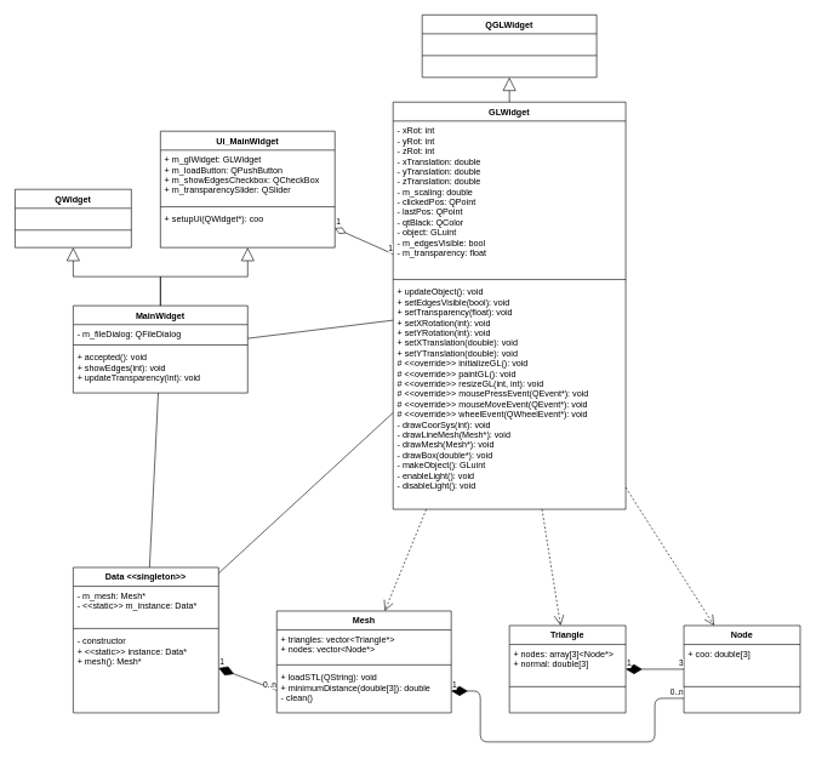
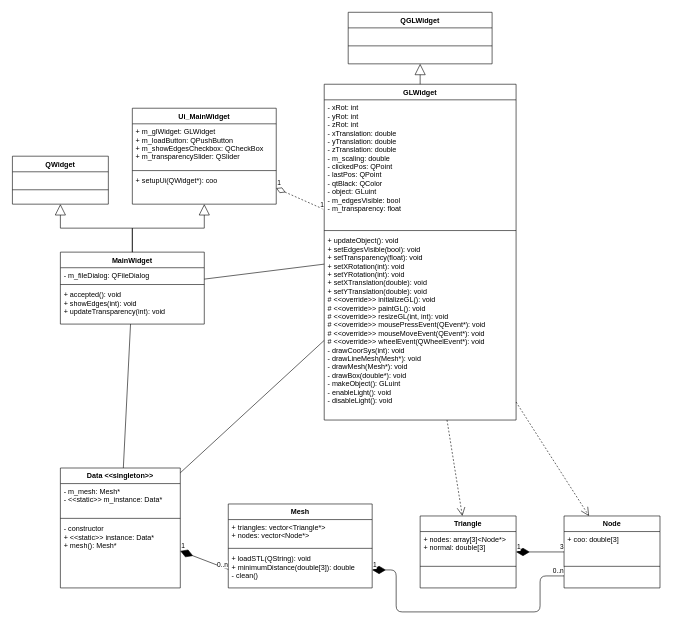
  <mxCell id="0" />
  <mxCell id="1" parent="0" />
  <mxCell id="2" value="Mesh" style="swimlane;fontStyle=1;align=center;verticalAlign=top;childLayout=stackLayout;horizontal=1;startSize=26;horizontalStack=0;resizeParent=1;resizeParentMax=0;resizeLast=0;collapsible=1;marginBottom=0;" parent="1" vertex="1"><mxGeometry x="380" y="840" width="240" height="140" as="geometry" /></mxCell>
  <mxCell id="3" value="+ triangles: vector&lt;Triangle*&gt;&#10;+ nodes: vector&lt;Node*&gt;" style="text;strokeColor=none;fillColor=none;align=left;verticalAlign=top;spacingLeft=4;spacingRight=4;overflow=hidden;rotatable=0;points=[[0,0.5],[1,0.5]];portConstraint=eastwest;" parent="2" vertex="1"><mxGeometry y="26" width="240" height="44" as="geometry" /></mxCell>
  <mxCell id="4" value="" style="line;strokeWidth=1;fillColor=none;align=left;verticalAlign=middle;spacingTop=-1;spacingLeft=3;spacingRight=3;rotatable=0;labelPosition=right;points=[];portConstraint=eastwest;" parent="2" vertex="1"><mxGeometry y="70" width="240" height="8" as="geometry" /></mxCell>
  <mxCell id="5" value="+ loadSTL(QString): void&#10;+ minimumDistance(double[3]): double&#10;- clean()" style="text;strokeColor=none;fillColor=none;align=left;verticalAlign=top;spacingLeft=4;spacingRight=4;overflow=hidden;rotatable=0;points=[[0,0.5],[1,0.5]];portConstraint=eastwest;" parent="2" vertex="1"><mxGeometry y="78" width="240" height="62" as="geometry" /></mxCell>
  <mxCell id="6" value="Triangle" style="swimlane;fontStyle=1;align=center;verticalAlign=top;childLayout=stackLayout;horizontal=1;startSize=26;horizontalStack=0;resizeParent=1;resizeParentMax=0;resizeLast=0;collapsible=1;marginBottom=0;" parent="1" vertex="1"><mxGeometry x="700" y="860" width="160" height="120" as="geometry" /></mxCell>
  <mxCell id="7" value="+ nodes: array[3]&lt;Node*&gt;&#10;+ normal: double[3]" style="text;strokeColor=none;fillColor=none;align=left;verticalAlign=top;spacingLeft=4;spacingRight=4;overflow=hidden;rotatable=0;points=[[0,0.5],[1,0.5]];portConstraint=eastwest;" parent="6" vertex="1"><mxGeometry y="26" width="160" height="54" as="geometry" /></mxCell>
  <mxCell id="8" value="" style="line;strokeWidth=1;fillColor=none;align=left;verticalAlign=middle;spacingTop=-1;spacingLeft=3;spacingRight=3;rotatable=0;labelPosition=right;points=[];portConstraint=eastwest;" parent="6" vertex="1"><mxGeometry y="80" width="160" height="8" as="geometry" /></mxCell>
  <mxCell id="9" value=" " style="text;strokeColor=none;fillColor=none;align=left;verticalAlign=top;spacingLeft=4;spacingRight=4;overflow=hidden;rotatable=0;points=[[0,0.5],[1,0.5]];portConstraint=eastwest;" parent="6" vertex="1"><mxGeometry y="88" width="160" height="32" as="geometry" /></mxCell>
  <mxCell id="10" value="Node" style="swimlane;fontStyle=1;align=center;verticalAlign=top;childLayout=stackLayout;horizontal=1;startSize=26;horizontalStack=0;resizeParent=1;resizeParentMax=0;resizeLast=0;collapsible=1;marginBottom=0;" parent="1" vertex="1"><mxGeometry x="940" y="860" width="160" height="120" as="geometry" /></mxCell>
  <mxCell id="11" value="+ coo: double[3]" style="text;strokeColor=none;fillColor=none;align=left;verticalAlign=top;spacingLeft=4;spacingRight=4;overflow=hidden;rotatable=0;points=[[0,0.5],[1,0.5]];portConstraint=eastwest;" parent="10" vertex="1"><mxGeometry y="26" width="160" height="54" as="geometry" /></mxCell>
  <mxCell id="12" value="" style="line;strokeWidth=1;fillColor=none;align=left;verticalAlign=middle;spacingTop=-1;spacingLeft=3;spacingRight=3;rotatable=0;labelPosition=right;points=[];portConstraint=eastwest;" parent="10" vertex="1"><mxGeometry y="80" width="160" height="8" as="geometry" /></mxCell>
  <mxCell id="13" value=" " style="text;strokeColor=none;fillColor=none;align=left;verticalAlign=top;spacingLeft=4;spacingRight=4;overflow=hidden;rotatable=0;points=[[0,0.5],[1,0.5]];portConstraint=eastwest;" parent="10" vertex="1"><mxGeometry y="88" width="160" height="32" as="geometry" /></mxCell>
  <mxCell id="14" value="Data &lt;&lt;singleton&gt;&gt;" style="swimlane;fontStyle=1;align=center;verticalAlign=top;childLayout=stackLayout;horizontal=1;startSize=26;horizontalStack=0;resizeParent=1;resizeParentMax=0;resizeLast=0;collapsible=1;marginBottom=0;" parent="1" vertex="1"><mxGeometry x="100" y="780" width="200" height="200" as="geometry" /></mxCell>
  <mxCell id="15" value="- m_mesh: Mesh*&#10;- &lt;&lt;static&gt;&gt; m_instance: Data*&#10;" style="text;strokeColor=none;fillColor=none;align=left;verticalAlign=top;spacingLeft=4;spacingRight=4;overflow=hidden;rotatable=0;points=[[0,0.5],[1,0.5]];portConstraint=eastwest;" parent="14" vertex="1"><mxGeometry y="26" width="200" height="54" as="geometry" /></mxCell>
  <mxCell id="16" value="" style="line;strokeWidth=1;fillColor=none;align=left;verticalAlign=middle;spacingTop=-1;spacingLeft=3;spacingRight=3;rotatable=0;labelPosition=right;points=[];portConstraint=eastwest;" parent="14" vertex="1"><mxGeometry y="80" width="200" height="8" as="geometry" /></mxCell>
  <mxCell id="17" value="- constructor&#10;+ &lt;&lt;static&gt;&gt; instance: Data*&#10;+ mesh(): Mesh*" style="text;strokeColor=none;fillColor=none;align=left;verticalAlign=top;spacingLeft=4;spacingRight=4;overflow=hidden;rotatable=0;points=[[0,0.5],[1,0.5]];portConstraint=eastwest;" parent="14" vertex="1"><mxGeometry y="88" width="200" height="112" as="geometry" /></mxCell>
  <mxCell id="18" value="GLWidget" style="swimlane;fontStyle=1;align=center;verticalAlign=top;childLayout=stackLayout;horizontal=1;startSize=26;horizontalStack=0;resizeParent=1;resizeParentMax=0;resizeLast=0;collapsible=1;marginBottom=0;" parent="1" vertex="1"><mxGeometry x="540" y="140" width="320" height="560" as="geometry" /></mxCell>
  <mxCell id="19" value="- xRot: int&#10;- yRot: int&#10;- zRot: int&#10;- xTranslation: double&#10;- yTranslation: double&#10;- zTranslation: double&#10;- m_scaling: double&#10;- clickedPos: QPoint&#10;- lastPos: QPoint&#10;- qtBlack: QColor&#10;- object: GLuint&#10;- m_edgesVisible: bool&#10;- m_transparency: float&#10;" style="text;strokeColor=none;fillColor=none;align=left;verticalAlign=top;spacingLeft=4;spacingRight=4;overflow=hidden;rotatable=0;points=[[0,0.5],[1,0.5]];portConstraint=eastwest;" parent="18" vertex="1"><mxGeometry y="26" width="320" height="214" as="geometry" /></mxCell>
  <mxCell id="20" value="" style="line;strokeWidth=1;fillColor=none;align=left;verticalAlign=middle;spacingTop=-1;spacingLeft=3;spacingRight=3;rotatable=0;labelPosition=right;points=[];portConstraint=eastwest;" parent="18" vertex="1"><mxGeometry y="240" width="320" height="8" as="geometry" /></mxCell>
  <mxCell id="21" value="+ updateObject(): void&#10;+ setEdgesVisible(bool): void&#10;+ setTransparency(float): void&#10;+ setXRotation(int): void&#10;+ setYRotation(int): void&#10;+ setXTranslation(double): void&#10;+ setYTranslation(double): void&#10;# &lt;&lt;override&gt;&gt; initializeGL(): void&#10;# &lt;&lt;override&gt;&gt; paintGL(): void&#10;# &lt;&lt;override&gt;&gt; resizeGL(int, int): void&#10;# &lt;&lt;override&gt;&gt; mousePressEvent(QEvent*): void&#10;# &lt;&lt;override&gt;&gt; mouseMoveEvent(QEvent*): void&#10;# &lt;&lt;override&gt;&gt; wheelEvent(QWheelEvent*): void&#10;- drawCoorSys(int): void&#10;- drawLineMesh(Mesh*): void&#10;- drawMesh(Mesh*): void&#10;- drawBox(double*): void&#10;- makeObject(): GLuint&#10;- enableLight(): void&#10;- disableLight(): void" style="text;strokeColor=none;fillColor=none;align=left;verticalAlign=top;spacingLeft=4;spacingRight=4;overflow=hidden;rotatable=0;points=[[0,0.5],[1,0.5]];portConstraint=eastwest;" parent="18" vertex="1"><mxGeometry y="248" width="320" height="312" as="geometry" /></mxCell>
  <mxCell id="22" value="MainWidget" style="swimlane;fontStyle=1;align=center;verticalAlign=top;childLayout=stackLayout;horizontal=1;startSize=26;horizontalStack=0;resizeParent=1;resizeParentMax=0;resizeLast=0;collapsible=1;marginBottom=0;" parent="1" vertex="1"><mxGeometry x="100" y="420" width="240" height="120" as="geometry" /></mxCell>
  <mxCell id="23" value="- m_fileDialog: QFileDialog" style="text;strokeColor=none;fillColor=none;align=left;verticalAlign=top;spacingLeft=4;spacingRight=4;overflow=hidden;rotatable=0;points=[[0,0.5],[1,0.5]];portConstraint=eastwest;" parent="22" vertex="1"><mxGeometry y="26" width="240" height="24" as="geometry" /></mxCell>
  <mxCell id="24" value="" style="line;strokeWidth=1;fillColor=none;align=left;verticalAlign=middle;spacingTop=-1;spacingLeft=3;spacingRight=3;rotatable=0;labelPosition=right;points=[];portConstraint=eastwest;" parent="22" vertex="1"><mxGeometry y="50" width="240" height="8" as="geometry" /></mxCell>
  <mxCell id="25" value="+ accepted(): void&#10;+ showEdges(int): void&#10;+ updateTransparency(int): void" style="text;strokeColor=none;fillColor=none;align=left;verticalAlign=top;spacingLeft=4;spacingRight=4;overflow=hidden;rotatable=0;points=[[0,0.5],[1,0.5]];portConstraint=eastwest;" parent="22" vertex="1"><mxGeometry y="58" width="240" height="62" as="geometry" /></mxCell>
  <mxCell id="26" value="Ui_MainWidget" style="swimlane;fontStyle=1;align=center;verticalAlign=top;childLayout=stackLayout;horizontal=1;startSize=26;horizontalStack=0;resizeParent=1;resizeParentMax=0;resizeLast=0;collapsible=1;marginBottom=0;" parent="1" vertex="1"><mxGeometry x="220" y="180" width="240" height="160" as="geometry" /></mxCell>
  <mxCell id="27" value="+ m_glWidget: GLWidget&#10;+ m_loadButton: QPushButton&#10;+ m_showEdgesCheckbox: QCheckBox&#10;+ m_transparencySlider: QSlider" style="text;strokeColor=none;fillColor=none;align=left;verticalAlign=top;spacingLeft=4;spacingRight=4;overflow=hidden;rotatable=0;points=[[0,0.5],[1,0.5]];portConstraint=eastwest;" parent="26" vertex="1"><mxGeometry y="26" width="240" height="74" as="geometry" /></mxCell>
  <mxCell id="28" value="" style="line;strokeWidth=1;fillColor=none;align=left;verticalAlign=middle;spacingTop=-1;spacingLeft=3;spacingRight=3;rotatable=0;labelPosition=right;points=[];portConstraint=eastwest;" parent="26" vertex="1"><mxGeometry y="100" width="240" height="8" as="geometry" /></mxCell>
  <mxCell id="29" value="+ setupUi(QWidget*): coo" style="text;strokeColor=none;fillColor=none;align=left;verticalAlign=top;spacingLeft=4;spacingRight=4;overflow=hidden;rotatable=0;points=[[0,0.5],[1,0.5]];portConstraint=eastwest;" parent="26" vertex="1"><mxGeometry y="108" width="240" height="52" as="geometry" /></mxCell>
  <mxCell id="30" value="" style="endArrow=block;endSize=16;endFill=0;html=1;" parent="1" source="18" target="49" edge="1"><mxGeometry width="160" relative="1" as="geometry"><mxPoint x="680" y="140" as="sourcePoint" /><mxPoint x="590" y="60" as="targetPoint" /></mxGeometry></mxCell>
  <mxCell id="31" value="" style="endArrow=block;endSize=16;endFill=0;html=1;exitX=0.5;exitY=0;exitDx=0;exitDy=0;edgeStyle=elbowEdgeStyle;elbow=vertical;rounded=0;" parent="1" source="22" target="26" edge="1"><mxGeometry width="160" relative="1" as="geometry"><mxPoint x="-46" y="540" as="sourcePoint" /><mxPoint x="114" y="540" as="targetPoint" /><Array as="points"><mxPoint x="100" y="380" /><mxPoint x="130" y="380" /><mxPoint x="100" y="370" /><mxPoint x="160" y="380" /><mxPoint x="100" y="370" /><mxPoint x="140" y="380" /><mxPoint x="70" y="340" /></Array></mxGeometry></mxCell>
  <mxCell id="32" value="QWidget" style="swimlane;fontStyle=1;align=center;verticalAlign=top;childLayout=stackLayout;horizontal=1;startSize=26;horizontalStack=0;resizeParent=1;resizeParentMax=0;resizeLast=0;collapsible=1;marginBottom=0;" parent="1" vertex="1"><mxGeometry x="20" y="260" width="160" height="80" as="geometry" /></mxCell>
  <mxCell id="33" value=" " style="text;strokeColor=none;fillColor=none;align=left;verticalAlign=top;spacingLeft=4;spacingRight=4;overflow=hidden;rotatable=0;points=[[0,0.5],[1,0.5]];portConstraint=eastwest;" parent="32" vertex="1"><mxGeometry y="26" width="160" height="26" as="geometry" /></mxCell>
  <mxCell id="34" value="" style="line;strokeWidth=1;fillColor=none;align=left;verticalAlign=middle;spacingTop=-1;spacingLeft=3;spacingRight=3;rotatable=0;labelPosition=right;points=[];portConstraint=eastwest;" parent="32" vertex="1"><mxGeometry y="52" width="160" height="8" as="geometry" /></mxCell>
  <mxCell id="35" value=" " style="text;strokeColor=none;fillColor=none;align=left;verticalAlign=top;spacingLeft=4;spacingRight=4;overflow=hidden;rotatable=0;points=[[0,0.5],[1,0.5]];portConstraint=eastwest;" parent="32" vertex="1"><mxGeometry y="60" width="160" height="20" as="geometry" /></mxCell>
  <mxCell id="36" value="" style="endArrow=block;endSize=16;endFill=0;html=1;exitX=0.5;exitY=0;exitDx=0;exitDy=0;edgeStyle=elbowEdgeStyle;elbow=vertical;rounded=0;" parent="1" source="22" target="32" edge="1"><mxGeometry width="160" relative="1" as="geometry"><mxPoint x="120" y="360" as="sourcePoint" /><mxPoint x="280" y="360" as="targetPoint" /><Array as="points"><mxPoint x="300" y="380" /><mxPoint x="250" y="380" /><mxPoint x="230" y="380" /><mxPoint x="160" y="340" /><mxPoint x="210" y="320" /></Array></mxGeometry></mxCell>
- <mxCell id="37" value="" style="endArrow=none;html=1;endSize=12;startArrow=diamondThin;startSize=14;startFill=0;endFill=0;" parent="1" source="26" target="18" edge="1"><mxGeometry relative="1" as="geometry"><mxPoint x="470" y="280" as="sourcePoint" /><mxPoint x="600" y="360" as="targetPoint" /></mxGeometry></mxCell>
+ <mxCell id="37" value="" style="endArrow=none;html=1;endSize=12;startArrow=diamondThin;startSize=14;startFill=0;endFill=0;dashed=1;" parent="1" source="26" target="18" edge="1"><mxGeometry relative="1" as="geometry"><mxPoint x="470" y="280" as="sourcePoint" /><mxPoint x="600" y="360" as="targetPoint" /></mxGeometry></mxCell>
  <mxCell id="38" value="1" style="edgeLabel;resizable=0;html=1;align=left;verticalAlign=bottom;labelPosition=right;verticalLabelPosition=top;" parent="37" connectable="0" vertex="1"><mxGeometry x="-1" relative="1" as="geometry" /></mxCell>
  <mxCell id="39" value="1" style="edgeLabel;resizable=0;html=1;align=right;verticalAlign=bottom;labelPosition=left;verticalLabelPosition=top;" parent="37" connectable="0" vertex="1"><mxGeometry x="1" relative="1" as="geometry" /></mxCell>
  <mxCell id="40" value="" style="endArrow=none;html=1;endSize=20;startArrow=diamondThin;startSize=20;startFill=1;endFill=0;" parent="1" source="6" target="10" edge="1"><mxGeometry relative="1" as="geometry"><mxPoint x="180" y="278" as="sourcePoint" /><mxPoint x="40" y="278" as="targetPoint" /></mxGeometry></mxCell>
  <mxCell id="41" value="1" style="edgeLabel;resizable=0;html=1;align=left;verticalAlign=bottom;labelPosition=right;verticalLabelPosition=top;" parent="40" connectable="0" vertex="1"><mxGeometry x="-1" relative="1" as="geometry" /></mxCell>
  <mxCell id="42" value="3" style="edgeLabel;resizable=0;html=1;align=right;verticalAlign=bottom;labelPosition=left;verticalLabelPosition=top;" parent="40" connectable="0" vertex="1"><mxGeometry x="1" relative="1" as="geometry" /></mxCell>
  <mxCell id="43" value="" style="endArrow=none;html=1;endSize=12;startArrow=diamondThin;startSize=20;startFill=1;endFill=0;entryX=0;entryY=0.5;entryDx=0;entryDy=0;" parent="1" source="14" target="5" edge="1"><mxGeometry relative="1" as="geometry"><mxPoint x="410" y="370" as="sourcePoint" /><mxPoint x="290" y="370" as="targetPoint" /></mxGeometry></mxCell>
  <mxCell id="44" value="1" style="edgeLabel;resizable=0;html=1;align=left;verticalAlign=bottom;labelPosition=right;verticalLabelPosition=top;" parent="43" connectable="0" vertex="1"><mxGeometry x="-1" relative="1" as="geometry" /></mxCell>
  <mxCell id="45" value="0..n" style="edgeLabel;resizable=0;html=1;align=right;verticalAlign=bottom;labelPosition=left;verticalLabelPosition=top;" parent="43" connectable="0" vertex="1"><mxGeometry x="1" relative="1" as="geometry" /></mxCell>
  <mxCell id="46" value="QGLWidget" style="swimlane;fontStyle=1;align=center;verticalAlign=top;childLayout=stackLayout;horizontal=1;startSize=26;horizontalStack=0;resizeParent=1;resizeParentMax=0;resizeLast=0;collapsible=1;marginBottom=0;" parent="1" vertex="1"><mxGeometry x="580" y="20" width="240" height="86" as="geometry" /></mxCell>
  <mxCell id="47" value=" " style="text;strokeColor=none;fillColor=none;align=left;verticalAlign=top;spacingLeft=4;spacingRight=4;overflow=hidden;rotatable=0;points=[[0,0.5],[1,0.5]];portConstraint=eastwest;" parent="46" vertex="1"><mxGeometry y="26" width="240" height="26" as="geometry" /></mxCell>
  <mxCell id="48" value="" style="line;strokeWidth=1;fillColor=none;align=left;verticalAlign=middle;spacingTop=-1;spacingLeft=3;spacingRight=3;rotatable=0;labelPosition=right;points=[];portConstraint=eastwest;" parent="46" vertex="1"><mxGeometry y="52" width="240" height="8" as="geometry" /></mxCell>
  <mxCell id="49" value=" " style="text;strokeColor=none;fillColor=none;align=left;verticalAlign=top;spacingLeft=4;spacingRight=4;overflow=hidden;rotatable=0;points=[[0,0.5],[1,0.5]];portConstraint=eastwest;" parent="46" vertex="1"><mxGeometry y="60" width="240" height="26" as="geometry" /></mxCell>
  <mxCell id="50" style="edgeStyle=none;rounded=0;orthogonalLoop=1;jettySize=auto;html=1;exitX=0.5;exitY=0;exitDx=0;exitDy=0;startArrow=diamondThin;startFill=1;startSize=20;endArrow=none;endFill=0;endSize=20;" parent="1" source="6" target="6" edge="1"><mxGeometry relative="1" as="geometry" /></mxCell>
  <mxCell id="51" value="" style="endArrow=none;html=1;" parent="1" source="14" target="18" edge="1"><mxGeometry width="50" height="50" relative="1" as="geometry"><mxPoint x="210" y="640" as="sourcePoint" /><mxPoint x="260" y="590" as="targetPoint" /></mxGeometry></mxCell>
- <mxCell id="52" value="" style="endArrow=open;endSize=12;dashed=1;html=1;" parent="1" source="18" target="2" edge="1"><mxGeometry width="160" relative="1" as="geometry"><mxPoint x="460" y="810" as="sourcePoint" /><mxPoint x="620" y="810" as="targetPoint" /></mxGeometry></mxCell>
  <mxCell id="53" value="" style="endArrow=open;endSize=12;dashed=1;html=1;" parent="1" source="18" target="10" edge="1"><mxGeometry width="160" relative="1" as="geometry"><mxPoint x="610.086" y="700" as="sourcePoint" /><mxPoint x="570.005" y="840" as="targetPoint" /></mxGeometry></mxCell>
  <mxCell id="54" value="" style="endArrow=open;endSize=12;dashed=1;html=1;" parent="1" source="18" target="6" edge="1"><mxGeometry width="160" relative="1" as="geometry"><mxPoint x="700.086" y="710" as="sourcePoint" /><mxPoint x="660.005" y="850" as="targetPoint" /></mxGeometry></mxCell>
  <mxCell id="55" value="" style="endArrow=none;html=1;" parent="1" source="14" target="22" edge="1"><mxGeometry width="50" height="50" relative="1" as="geometry"><mxPoint x="300" y="788" as="sourcePoint" /><mxPoint x="540" y="567.2" as="targetPoint" /></mxGeometry></mxCell>
  <mxCell id="56" value="" style="endArrow=none;html=1;" parent="1" source="18" target="22" edge="1"><mxGeometry width="50" height="50" relative="1" as="geometry"><mxPoint x="215" y="790" as="sourcePoint" /><mxPoint x="227" y="550" as="targetPoint" /></mxGeometry></mxCell>
  <mxCell id="57" value="" style="endArrow=none;html=1;endSize=12;startArrow=diamondThin;startSize=20;startFill=1;endFill=0;edgeStyle=orthogonalEdgeStyle;" edge="1" parent="1" source="2" target="10"><mxGeometry relative="1" as="geometry"><mxPoint x="590" y="959.996" as="sourcePoint" /><mxPoint x="670" y="963.073" as="targetPoint" /><Array as="points"><mxPoint x="660" y="950" /><mxPoint x="660" y="1020" /><mxPoint x="900" y="1020" /><mxPoint x="900" y="960" /></Array></mxGeometry></mxCell>
  <mxCell id="58" value="1" style="edgeLabel;resizable=0;html=1;align=left;verticalAlign=bottom;labelPosition=right;verticalLabelPosition=top;" connectable="0" vertex="1" parent="57"><mxGeometry x="-1" relative="1" as="geometry" /></mxCell>
  <mxCell id="59" value="0..n" style="edgeLabel;resizable=0;html=1;align=right;verticalAlign=bottom;labelPosition=left;verticalLabelPosition=top;" connectable="0" vertex="1" parent="57"><mxGeometry x="1" relative="1" as="geometry" /></mxCell>
